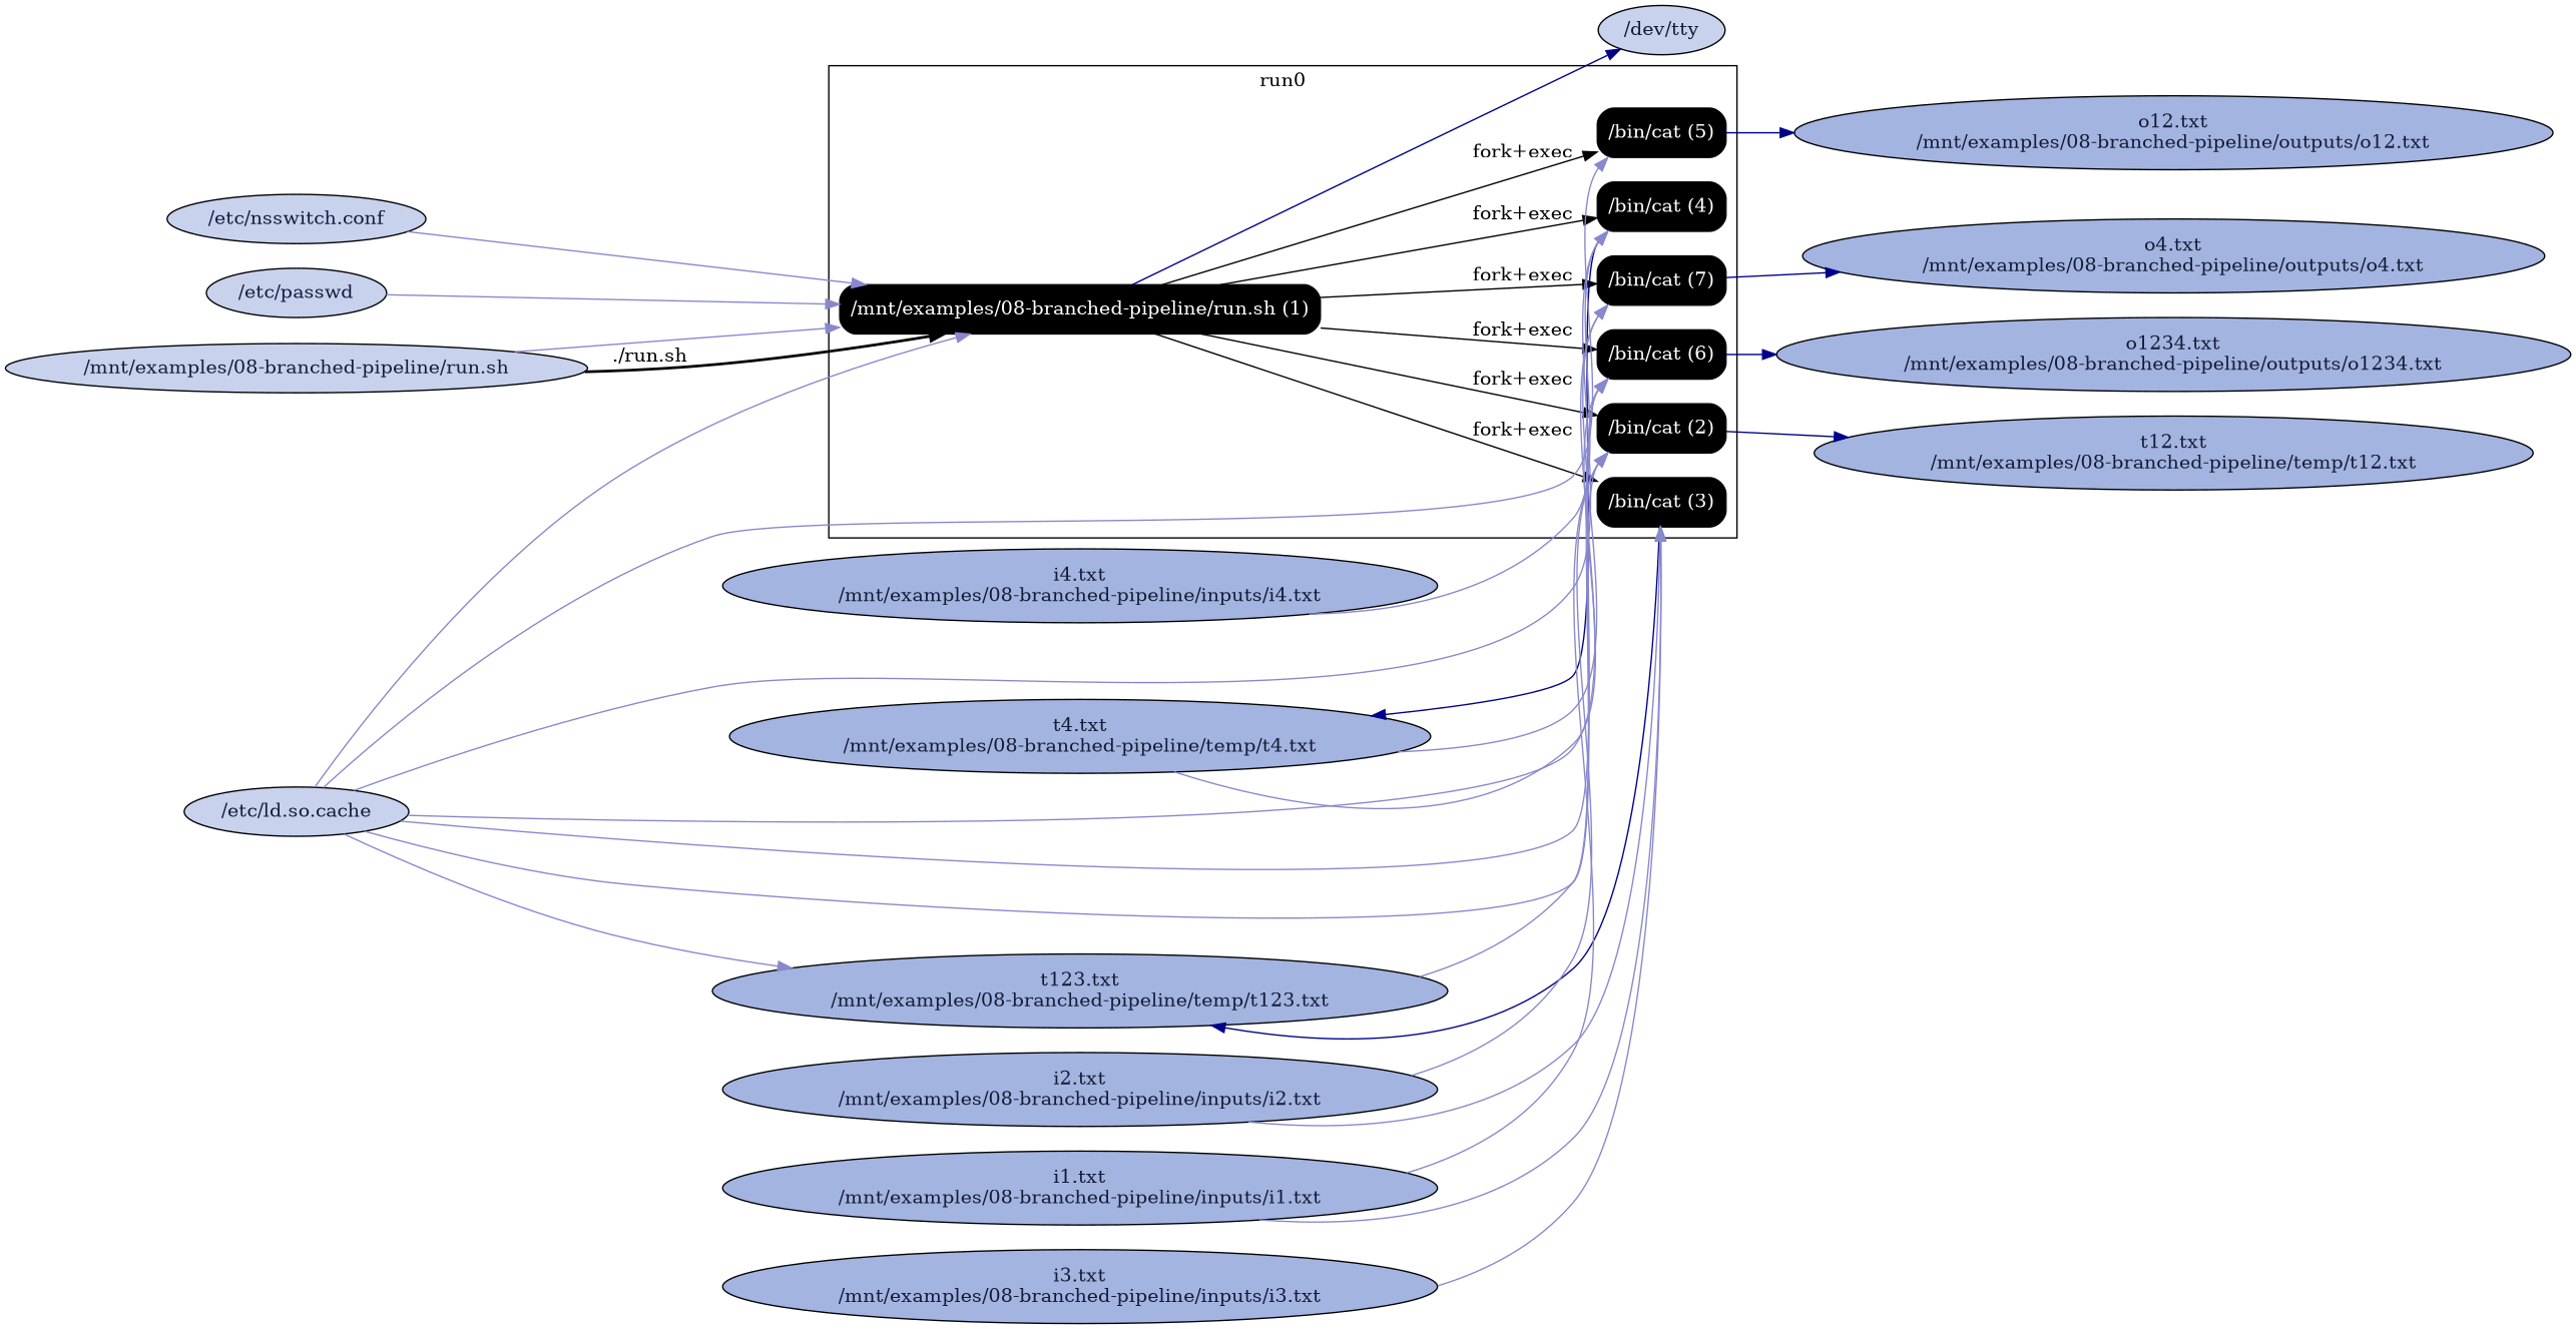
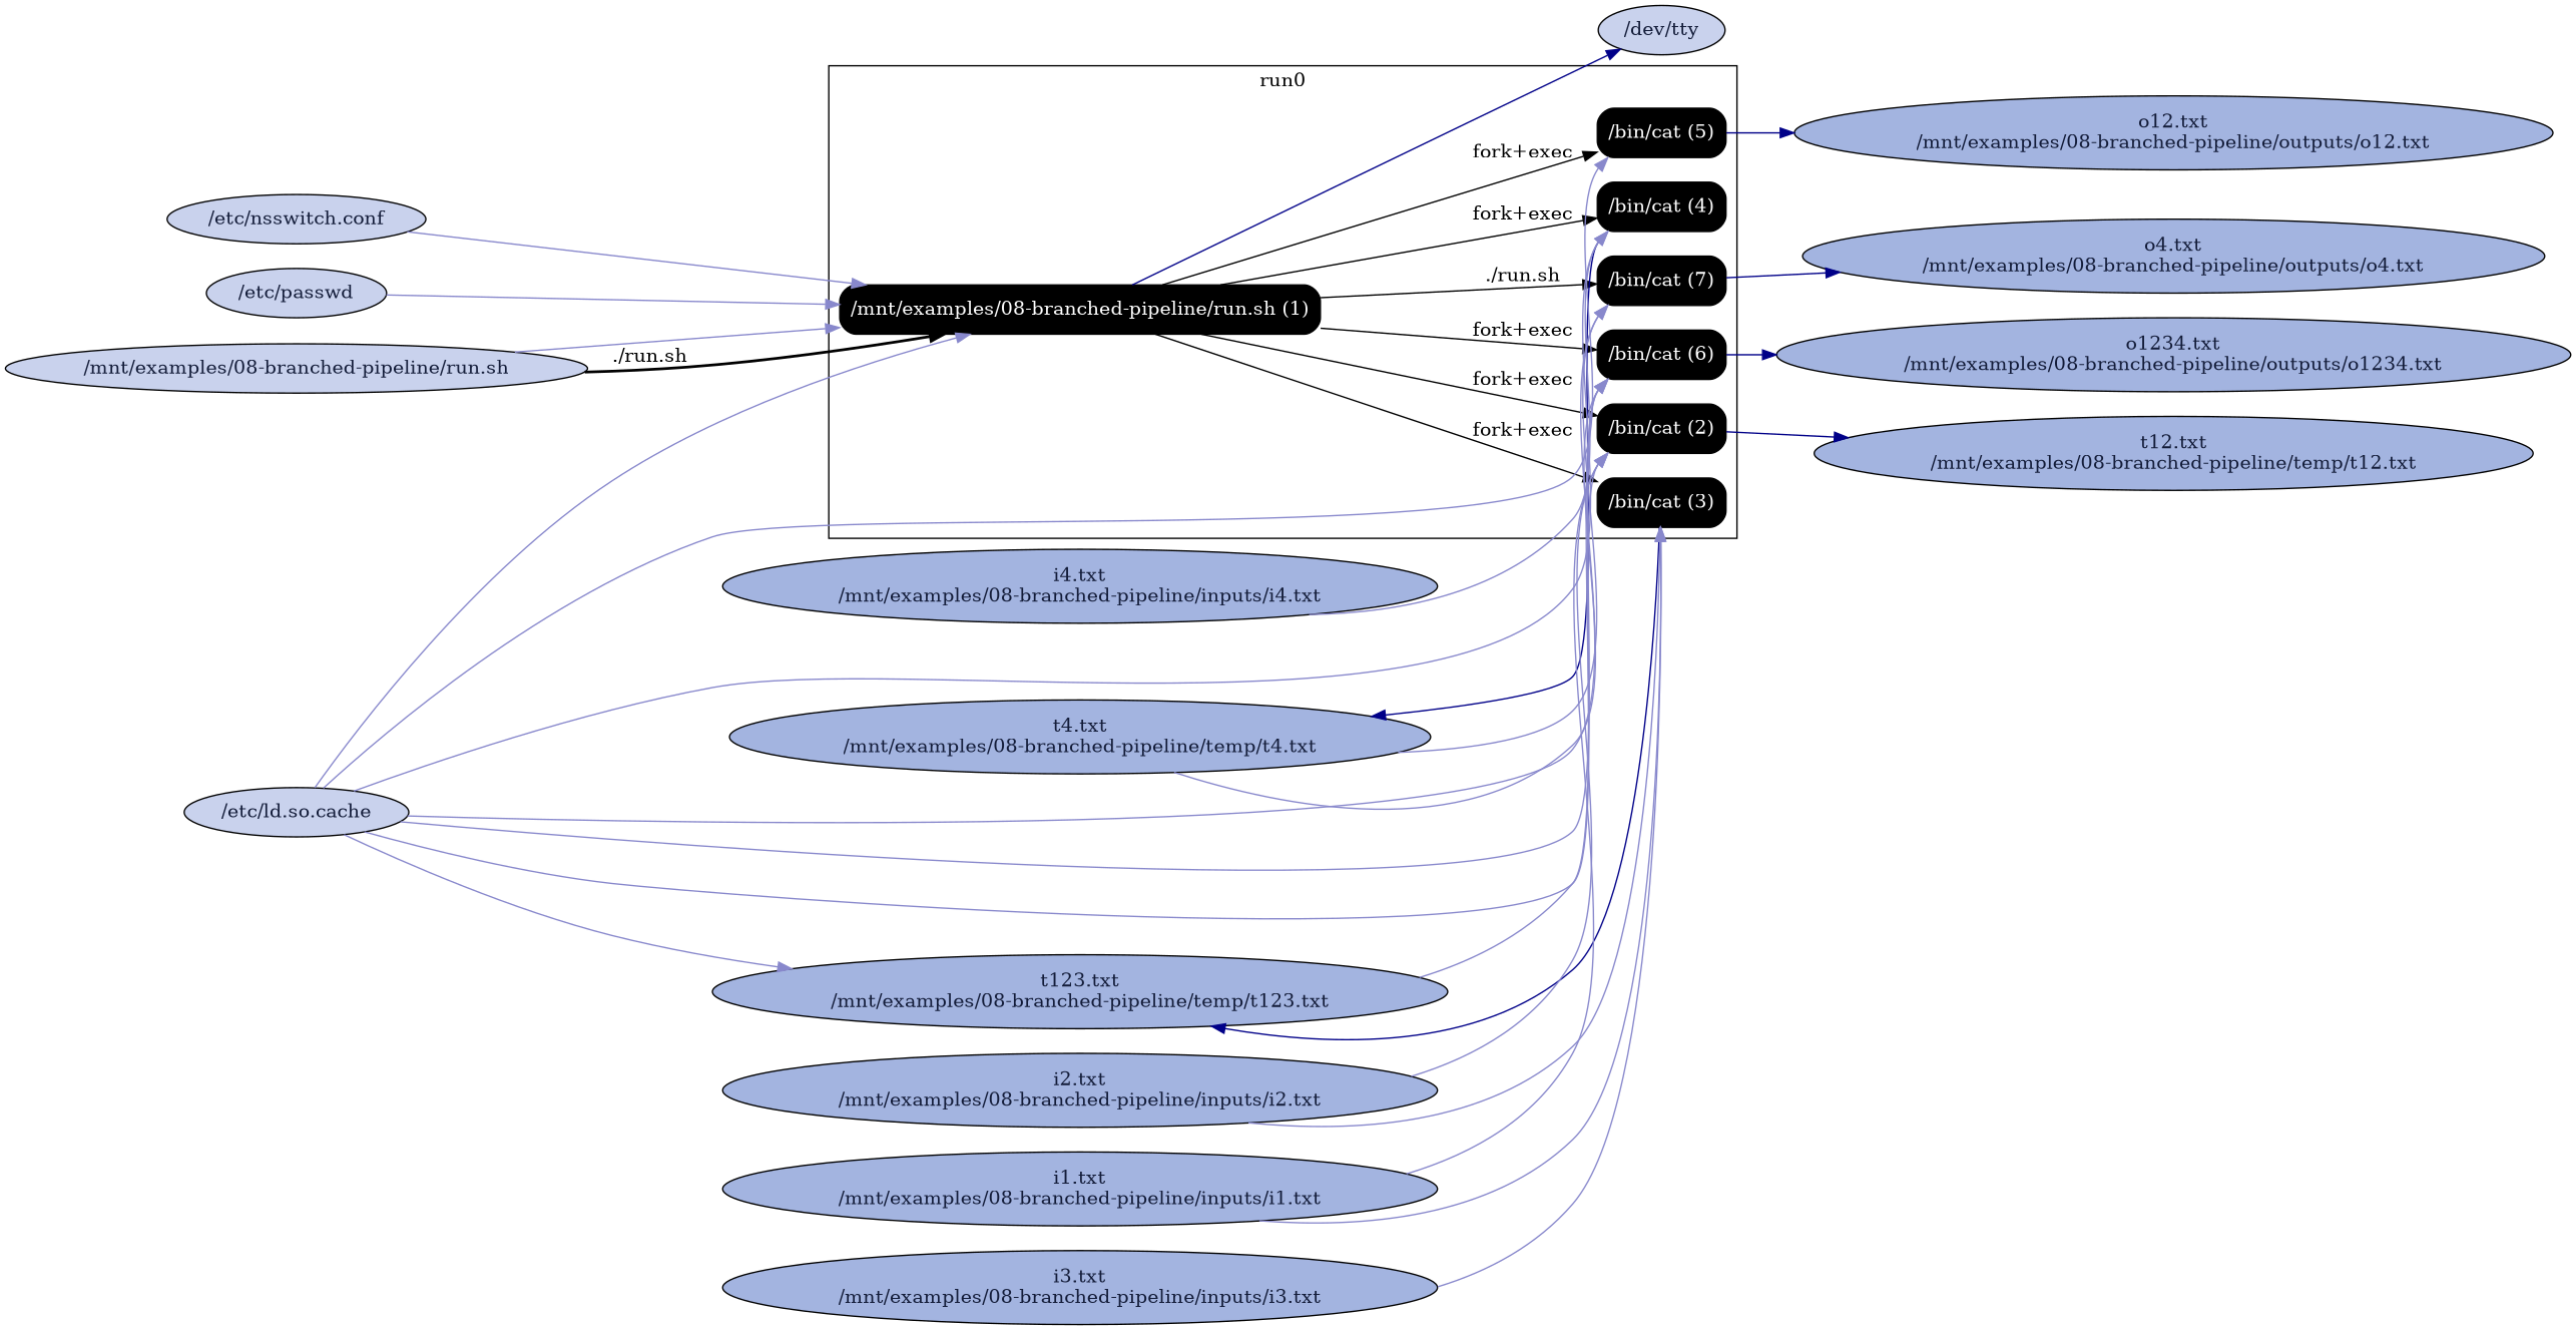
  digraph {
    rankdir=LR
    node [fillcolor="#A3B4E0" fontcolor="#131C39" shape=ellipse style="filled,rounded"]
    edge [color="#8888CC"]
    n1 [fillcolor=black fontcolor=white label="/mnt/examples/08-branched-pipeline/run.sh (1)" shape=box]
    n2 [fillcolor=black fontcolor=white label="/bin/cat (2)" shape=box]
    n3 [fillcolor=black fontcolor=white label="/bin/cat (3)" shape=box]
    n4 [fillcolor=black fontcolor=white label="/bin/cat (4)" shape=box]
    n5 [fillcolor=black fontcolor=white label="/bin/cat (5)" shape=box]
    n6 [fillcolor=black fontcolor=white label="/bin/cat (6)" shape=box]
    n7 [fillcolor=black fontcolor=white label="/bin/cat (7)" shape=box]
    "/dev/tty" [fillcolor="#C9D2ED"]
    n9 [label="t12.txt\n/mnt/examples/08-branched-pipeline/temp/t12.txt"]
    n10 [label="t123.txt\n/mnt/examples/08-branched-pipeline/temp/t123.txt"]
    n11 [label="t4.txt\n/mnt/examples/08-branched-pipeline/temp/t4.txt"]
    n12 [label="o12.txt\n/mnt/examples/08-branched-pipeline/outputs/o12.txt"]
    n13 [label="o1234.txt\n/mnt/examples/08-branched-pipeline/outputs/o1234.txt"]
    n14 [label="o4.txt\n/mnt/examples/08-branched-pipeline/outputs/o4.txt"]
    "/etc/ld.so.cache" [fillcolor="#C9D2ED"]
    "/etc/nsswitch.conf" [fillcolor="#C9D2ED"]
    "/etc/passwd" [fillcolor="#C9D2ED"]
    n18 [label="i1.txt\n/mnt/examples/08-branched-pipeline/inputs/i1.txt"]
    n19 [label="i2.txt\n/mnt/examples/08-branched-pipeline/inputs/i2.txt"]
    n20 [label="i3.txt\n/mnt/examples/08-branched-pipeline/inputs/i3.txt"]
    n21 [label="i4.txt\n/mnt/examples/08-branched-pipeline/inputs/i4.txt"]
    "/mnt/examples/08-branched-pipeline/run.sh" [fillcolor="#C9D2ED"]
    subgraph cluster_1 {
      label=run0
      n1
      n2
      n3
      n4
      n5
      n6
      n7
    }
    n1 -> n2 [label="fork+exec" color=""]
    n1 -> n3 [label="fork+exec" color=""]
    n1 -> n4 [label="fork+exec" color=""]
    n1 -> n5 [label="fork+exec" color=""]
    n1 -> n6 [label="fork+exec" color=""]
-   n1 -> n7 [label="fork+exec" color=""]
+   n1 -> n7 [label="./run.sh" color=""]
    n1 -> "/dev/tty" [color="#000088"]
    n2 -> n9 [color="#000088"]
    n3 -> n10 [color="#000088"]
    n4 -> n11 [color="#000088"]
    n5 -> n12 [color="#000088"]
    n6 -> n13 [color="#000088"]
    n7 -> n14 [color="#000088"]
    n10 -> n6
    n11 -> n6
    n11 -> n7
    "/etc/ld.so.cache" -> n1
    "/etc/ld.so.cache" -> n2
    "/etc/ld.so.cache" -> n4
    "/etc/ld.so.cache" -> n5
    "/etc/ld.so.cache" -> n6
    "/etc/ld.so.cache" -> n7
    "/etc/ld.so.cache" -> n10
    "/etc/nsswitch.conf" -> n1
    "/etc/passwd" -> n1
    n18 -> n2
    n18 -> n3
    n19 -> n2
    n19 -> n3
    n20 -> n3
    n21 -> n4
    "/mnt/examples/08-branched-pipeline/run.sh" -> n1 [label="./run.sh" style=bold color=""]
    "/mnt/examples/08-branched-pipeline/run.sh" -> n1
  }
